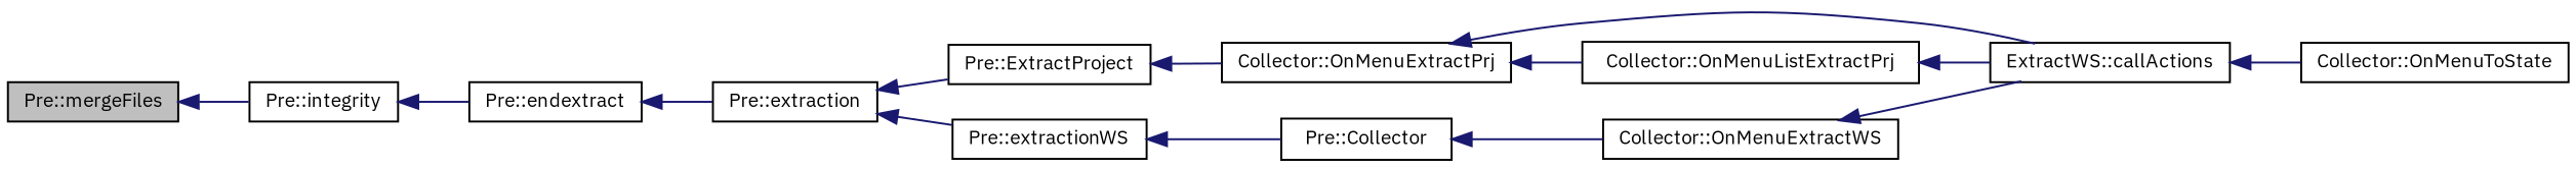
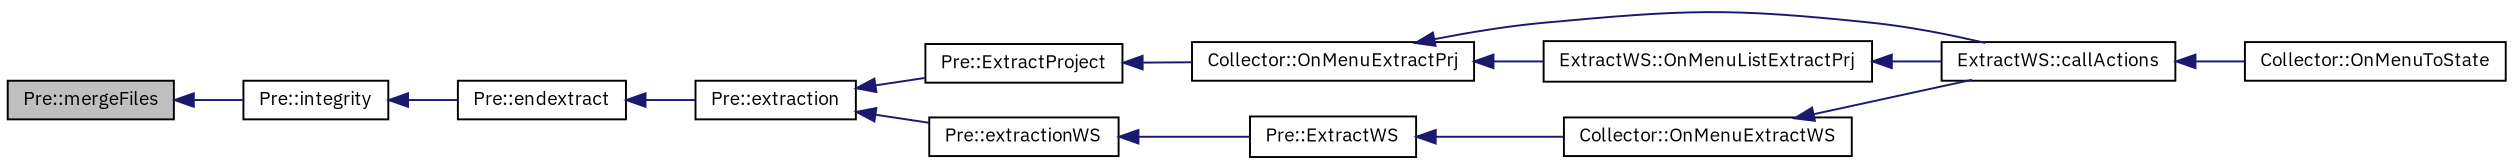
  digraph {
    fontname="IBM Plex Sans"
    rankdir=LR
    node [color=black fillcolor=white fontname="IBM Plex Sans" fontsize=10 shape=record style=filled]
    edge [color=midnightblue dir=back fontname="IBM Plex Sans" fontsize=10 labelfontname=Helvetica labelfontsize=10 style=solid]
    n1 [fillcolor=grey75 fontcolor=black height=0.2 label="Pre::mergeFiles" width=0.4]
    n2 [height=0.2 label="Pre::integrity" width=0.4]
    n3 [height=0.2 label="Pre::endextract" width=0.4]
    n4 [height=0.2 label="Pre::extraction" width=0.4]
    n5 [height=0.2 label="Pre::ExtractProject" width=0.4]
    n6 [height=0.2 label="Pre::extractionWS" width=0.4]
    n7 [height=0.2 label="Collector::OnMenuExtractPrj" width=0.4]
-   n8 [height=0.2 label="Pre::Collector" width=0.4]
+   n8 [height=0.2 label="Pre::ExtractWS" width=0.4]
    n9 [height=0.2 label="ExtractWS::callActions" width=0.4]
-   n10 [height=0.2 label="Collector::OnMenuListExtractPrj" width=0.4]
+   n10 [height=0.2 label="ExtractWS::OnMenuListExtractPrj" width=0.4]
    n11 [height=0.2 label="Collector::OnMenuToState" width=0.4]
    n12 [height=0.2 label="Collector::OnMenuExtractWS" width=0.4]
    n1 -> n2
    n2 -> n3
    n3 -> n4
    n4 -> n5
    n4 -> n6
    n5 -> n7
    n6 -> n8
    n7 -> n9
    n7 -> n10
    n8 -> n12
    n9 -> n11
    n10 -> n9
    n12 -> n9
  }
